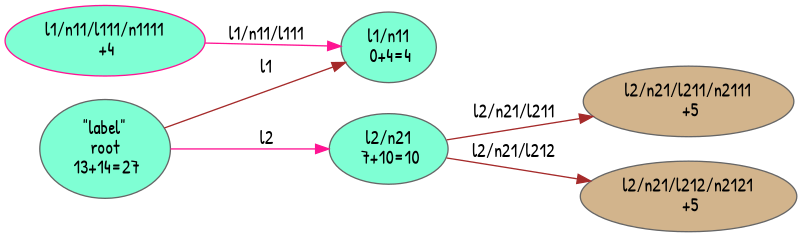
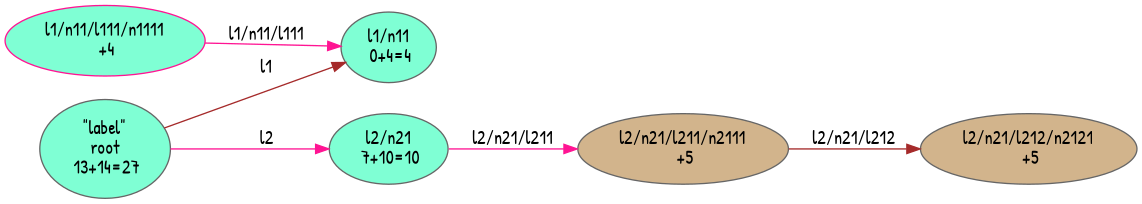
  digraph {
    fontname="Patrick Hand"
    rankdir=LR
    node [color=gray40 fillcolor=aquamarine fontname="Patrick Hand" style=filled]
    edge [color=brown fontname="Patrick Hand"]
    n1 [color=deeppink label="l1/n11/l111/n1111\n +4"]
    n2 [label="l1/n11\n 0+4=4"]
    n3 [fillcolor=tan label="l2/n21/l211/n2111\n +5"]
    n4 [fillcolor=tan label="l2/n21/l212/n2121\n +5"]
    n5 [label="l2/n21\n 7+10=10"]
    n6 [label="&quot;label&quot;\nroot\n 13+14=27"]
    n1 -> n2 [color=deeppink label="l1/n11/l111"]
-   n5 -> n3 [label="l2/n21/l211"]
-   n5 -> n4 [label="l2/n21/l212"]
+   n5 -> n3 [color=deeppink label="l2/n21/l211"]
+   n3 -> n4 [label="l2/n21/l212"]
    n6 -> n2 [label=l1]
    n6 -> n5 [color=deeppink label=l2]
  }
